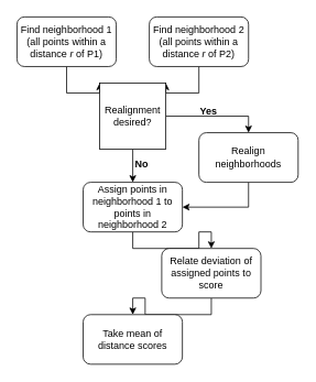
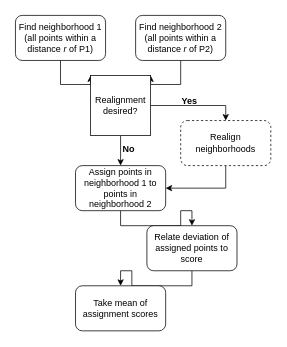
  <mxCell id="0" />
  <mxCell id="1" parent="0" />
  <mxCell id="2" style="edgeStyle=orthogonalEdgeStyle;rounded=0;orthogonalLoop=1;jettySize=auto;html=1;exitX=0.5;exitY=1;exitDx=0;exitDy=0;entryX=0;entryY=0;entryDx=0;entryDy=0;" parent="1" source="3" target="8" edge="1"><mxGeometry relative="1" as="geometry"><Array as="points"><mxPoint x="80" y="112" /></Array></mxGeometry></mxCell>
  <mxCell id="3" value="Find neighborhood 1 (all points within a distance &lt;i&gt;r &lt;/i&gt;of P1)" style="rounded=1;whiteSpace=wrap;html=1;" parent="1" vertex="1"><mxGeometry x="20" y="20" width="120" height="60" as="geometry" /></mxCell>
  <mxCell id="4" style="edgeStyle=orthogonalEdgeStyle;rounded=0;orthogonalLoop=1;jettySize=auto;html=1;exitX=0.5;exitY=1;exitDx=0;exitDy=0;entryX=1;entryY=0;entryDx=0;entryDy=0;" parent="1" source="5" target="8" edge="1"><mxGeometry relative="1" as="geometry"><Array as="points"><mxPoint x="240" y="112" /></Array></mxGeometry></mxCell>
  <mxCell id="5" value="Find neighborhood 2 (all points within a distance&amp;nbsp;&lt;i&gt;r&amp;nbsp;&lt;/i&gt;of P2)" style="rounded=1;whiteSpace=wrap;html=1;" parent="1" vertex="1"><mxGeometry x="180" y="20" width="120" height="60" as="geometry" /></mxCell>
  <mxCell id="6" style="edgeStyle=orthogonalEdgeStyle;rounded=0;orthogonalLoop=1;jettySize=auto;html=1;exitX=0.5;exitY=1;exitDx=0;exitDy=0;entryX=0.5;entryY=0;entryDx=0;entryDy=0;" parent="1" source="8" target="12" edge="1"><mxGeometry relative="1" as="geometry" /></mxCell>
  <mxCell id="7" style="edgeStyle=orthogonalEdgeStyle;rounded=0;orthogonalLoop=1;jettySize=auto;html=1;exitX=1;exitY=0.5;exitDx=0;exitDy=0;entryX=0.5;entryY=0;entryDx=0;entryDy=0;" parent="1" source="8" target="10" edge="1"><mxGeometry relative="1" as="geometry"><Array as="points"><mxPoint x="300" y="140" /></Array></mxGeometry></mxCell>
  <mxCell id="8" value="Realignment desired?" style="whiteSpace=wrap;html=1;aspect=fixed;rounded=0;" parent="1" vertex="1"><mxGeometry x="120" y="100" width="80" height="80" as="geometry" /></mxCell>
  <mxCell id="9" style="edgeStyle=orthogonalEdgeStyle;rounded=0;orthogonalLoop=1;jettySize=auto;html=1;exitX=0.5;exitY=1;exitDx=0;exitDy=0;entryX=1;entryY=0.5;entryDx=0;entryDy=0;" parent="1" source="10" target="12" edge="1"><mxGeometry relative="1" as="geometry" /></mxCell>
- <mxCell id="10" value="Realign neighborhoods" style="rounded=1;whiteSpace=wrap;html=1;" parent="1" vertex="1"><mxGeometry x="240" y="160" width="120" height="60" as="geometry" /></mxCell>
+ <mxCell id="10" value="Realign neighborhoods" style="rounded=1;whiteSpace=wrap;html=1;dashed=1;" parent="1" vertex="1"><mxGeometry x="240" y="160" width="120" height="60" as="geometry" /></mxCell>
  <mxCell id="11" style="edgeStyle=orthogonalEdgeStyle;rounded=0;orthogonalLoop=1;jettySize=auto;html=1;exitX=0.5;exitY=1;exitDx=0;exitDy=0;entryX=0.5;entryY=0;entryDx=0;entryDy=0;" parent="1" source="12" target="14" edge="1"><mxGeometry relative="1" as="geometry" /></mxCell>
  <mxCell id="12" value="Assign points in neighborhood 1 to points in neighborhood 2" style="rounded=1;whiteSpace=wrap;html=1;" parent="1" vertex="1"><mxGeometry x="100" y="220" width="120" height="60" as="geometry" /></mxCell>
  <mxCell id="13" style="edgeStyle=orthogonalEdgeStyle;rounded=0;orthogonalLoop=1;jettySize=auto;html=1;exitX=0.5;exitY=1;exitDx=0;exitDy=0;entryX=0.5;entryY=0;entryDx=0;entryDy=0;" parent="1" source="14" target="15" edge="1"><mxGeometry relative="1" as="geometry" /></mxCell>
  <mxCell id="14" value="Relate deviation of assigned points to score" style="rounded=1;whiteSpace=wrap;html=1;" parent="1" vertex="1"><mxGeometry x="195" y="300" width="120" height="60" as="geometry" /></mxCell>
- <mxCell id="15" value="Take mean of distance scores" style="rounded=1;whiteSpace=wrap;html=1;" parent="1" vertex="1"><mxGeometry x="100" y="380" width="120" height="60" as="geometry" /></mxCell>
+ <mxCell id="15" value="Take mean of assignment scores" style="rounded=1;whiteSpace=wrap;html=1;" parent="1" vertex="1"><mxGeometry x="100" y="380" width="120" height="60" as="geometry" /></mxCell>
  <mxCell id="16" value="&lt;b&gt;Yes&lt;/b&gt;" style="text;html=1;strokeColor=none;fillColor=none;align=center;verticalAlign=middle;whiteSpace=wrap;rounded=0;" parent="1" vertex="1"><mxGeometry x="232" y="124" width="40" height="20" as="geometry" /></mxCell>
  <mxCell id="17" value="&lt;b&gt;No&lt;/b&gt;" style="text;html=1;strokeColor=none;fillColor=none;align=center;verticalAlign=middle;whiteSpace=wrap;rounded=0;" parent="1" vertex="1"><mxGeometry x="151" y="189" width="40" height="20" as="geometry" /></mxCell>
